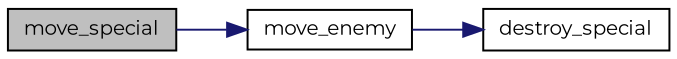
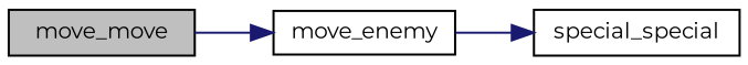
  digraph {
    fontname=Montserrat
    rankdir=LR
    node [color=black fillcolor=white fontname=Montserrat fontsize=10 shape=record style=filled]
    edge [color=midnightblue fontname=Montserrat fontsize=10 labelfontname=Helvetica labelfontsize=10 style=solid]
-   n1 [fillcolor=grey75 fontcolor=black height=0.2 label=move_special width=0.4]
+   n1 [fillcolor=grey75 fontcolor=black height=0.2 label=move_move width=0.4]
    n2 [height=0.2 label=move_enemy width=0.4]
-   n3 [height=0.2 label=destroy_special width=0.4]
+   n3 [height=0.2 label=special_special width=0.4]
    n1 -> n2
    n2 -> n3
  }
